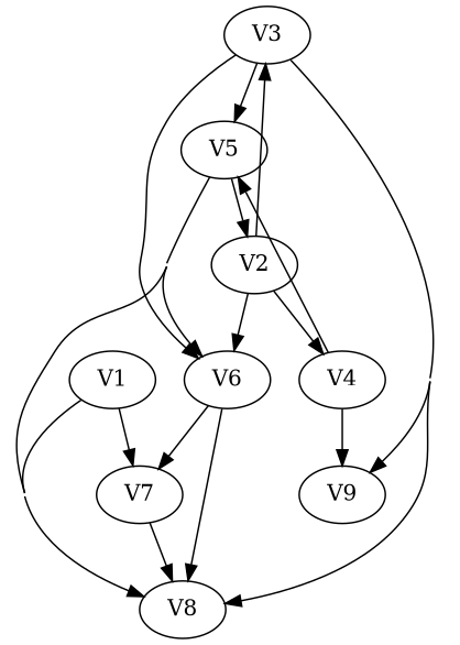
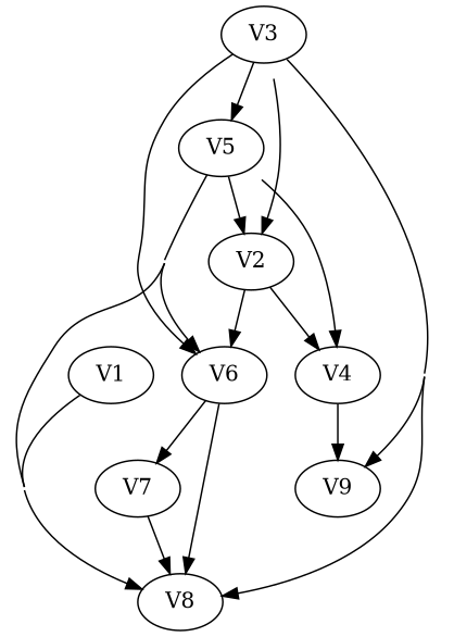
  strict digraph {
    concentrate=True
    V3
    V8
    V9
    V6
    V5
    V1
    V7
    V2
    V4
    V3 -> V8
    V3 -> V9
    V3 -> V6
    V3 -> V5
    V6 -> V8
    V6 -> V7
    V5 -> V8
    V5 -> V6
    V5 -> V2
    V1 -> V8
-   V1 -> V7
    V7 -> V8
-   V2 -> V3
+   V3 -> V2
    V2 -> V6
    V2 -> V4
    V4 -> V9
-   V4 -> V5
+   V5 -> V4
  }
